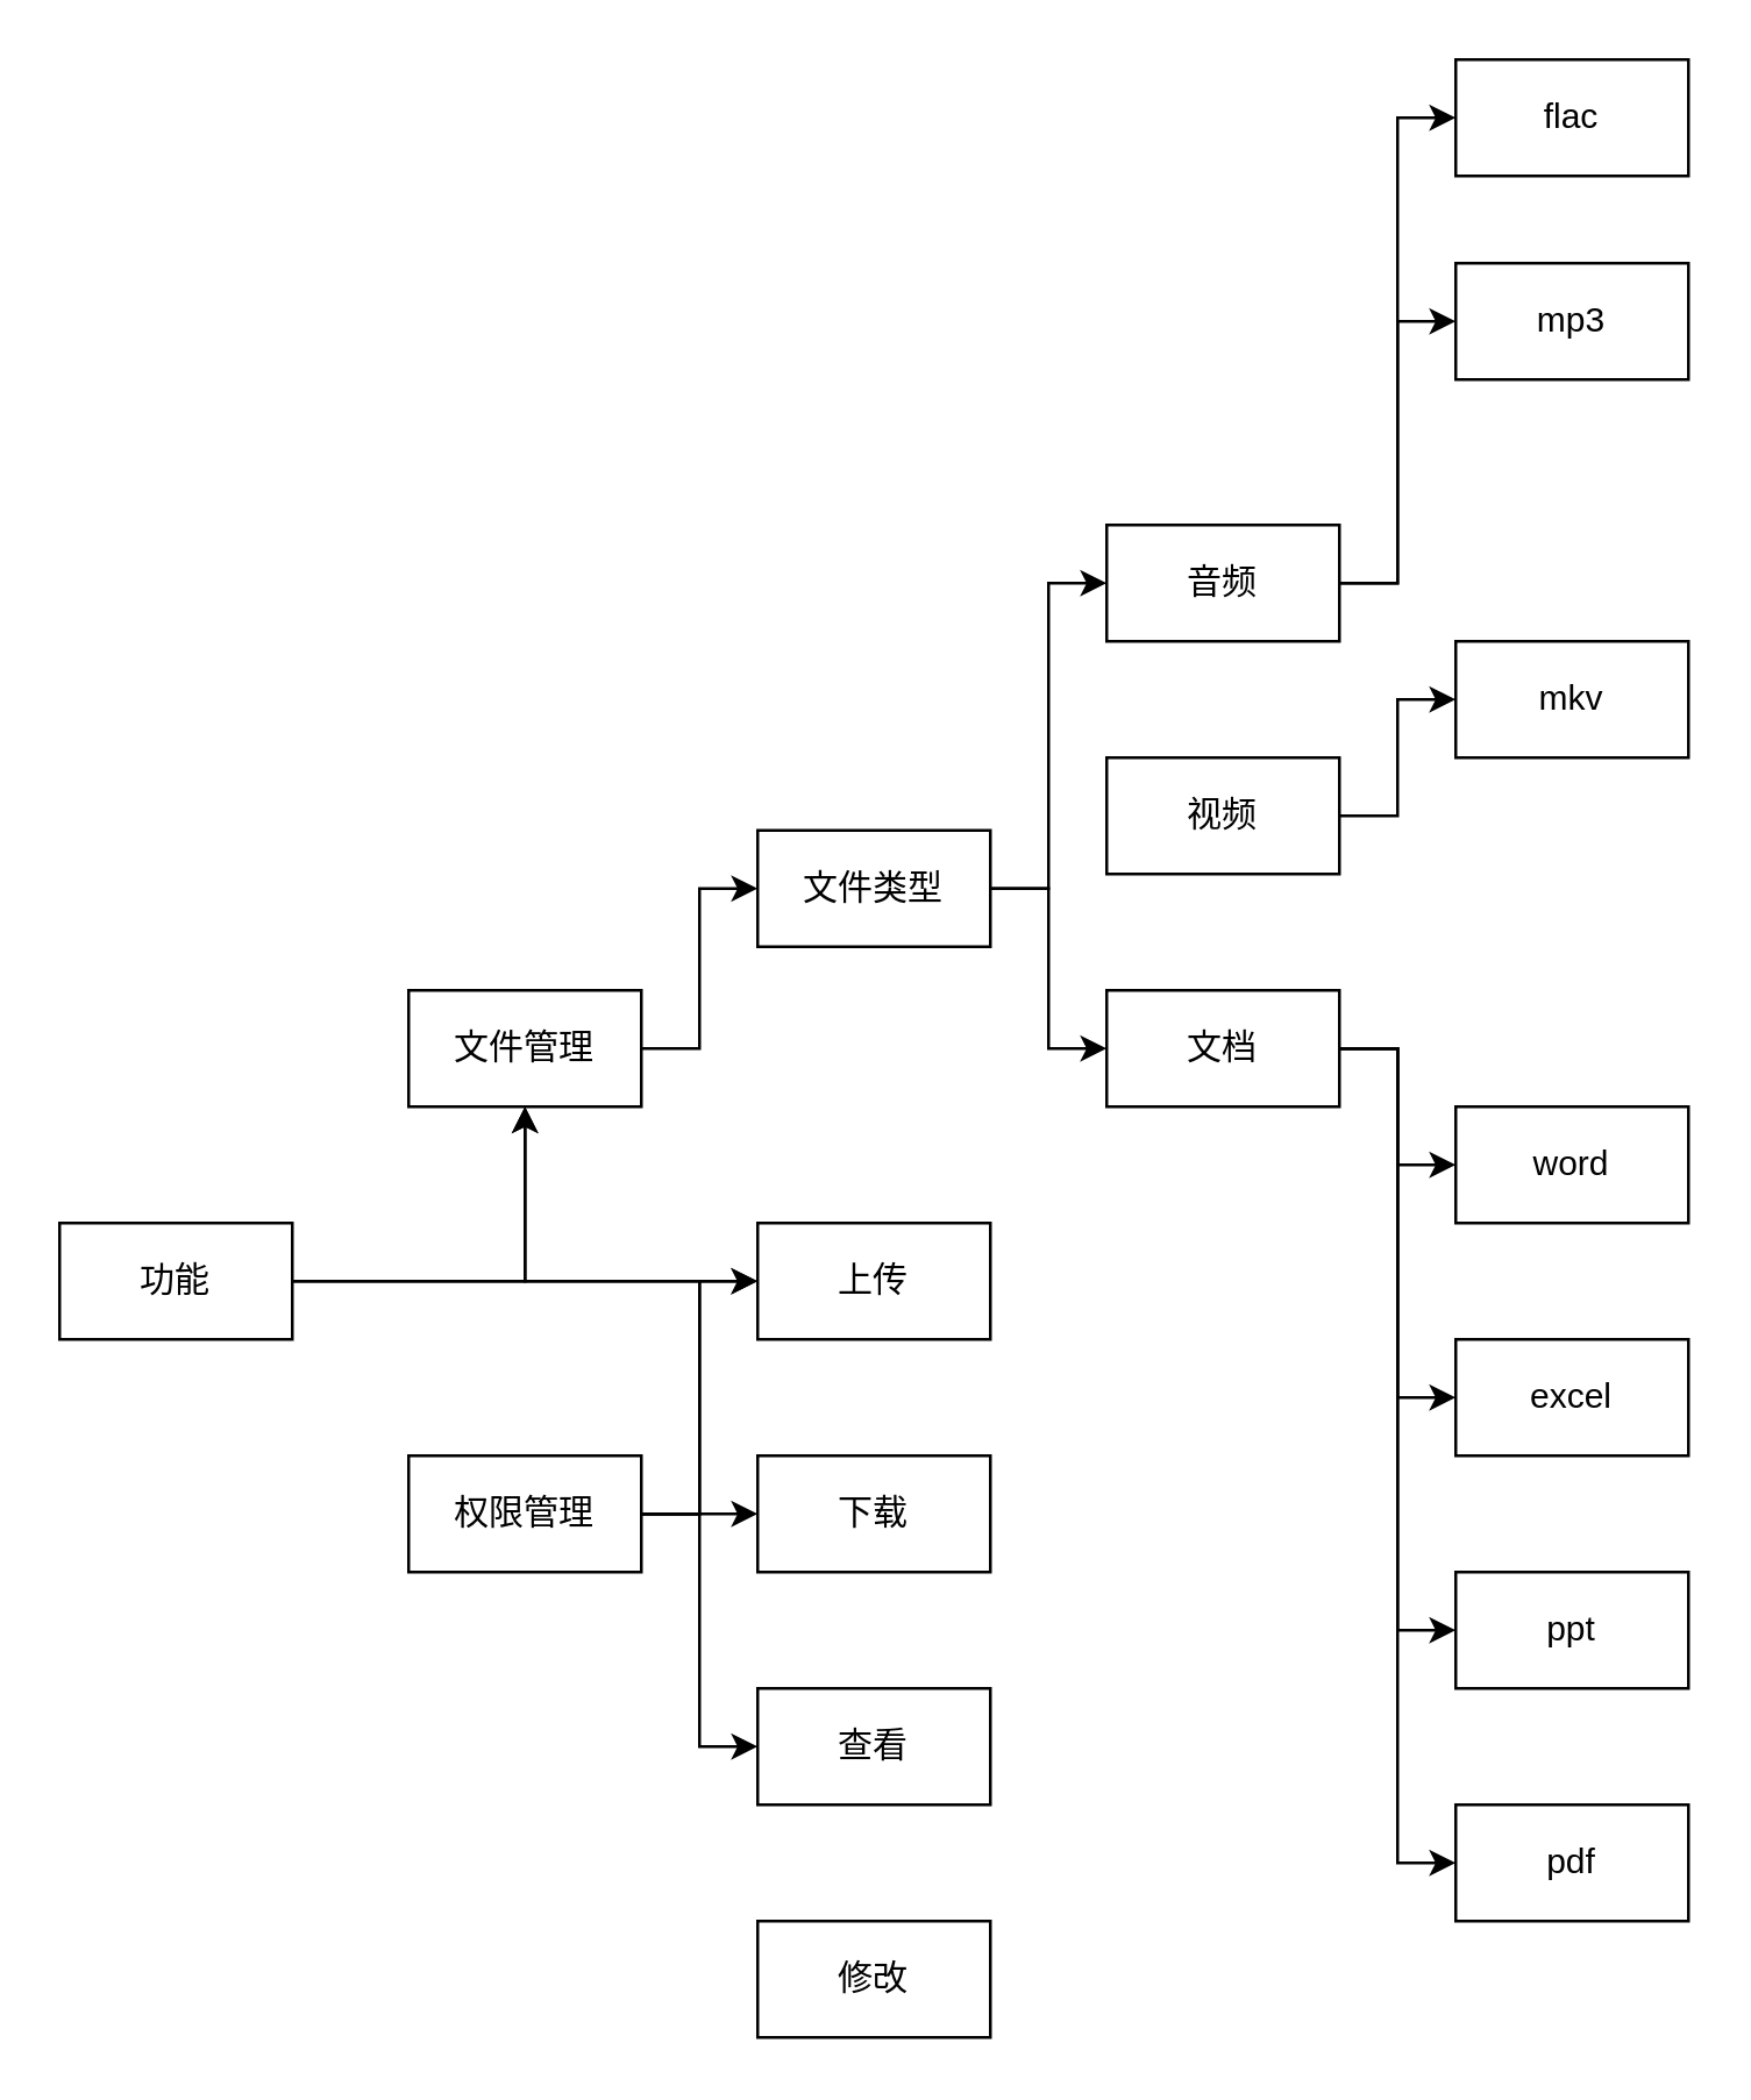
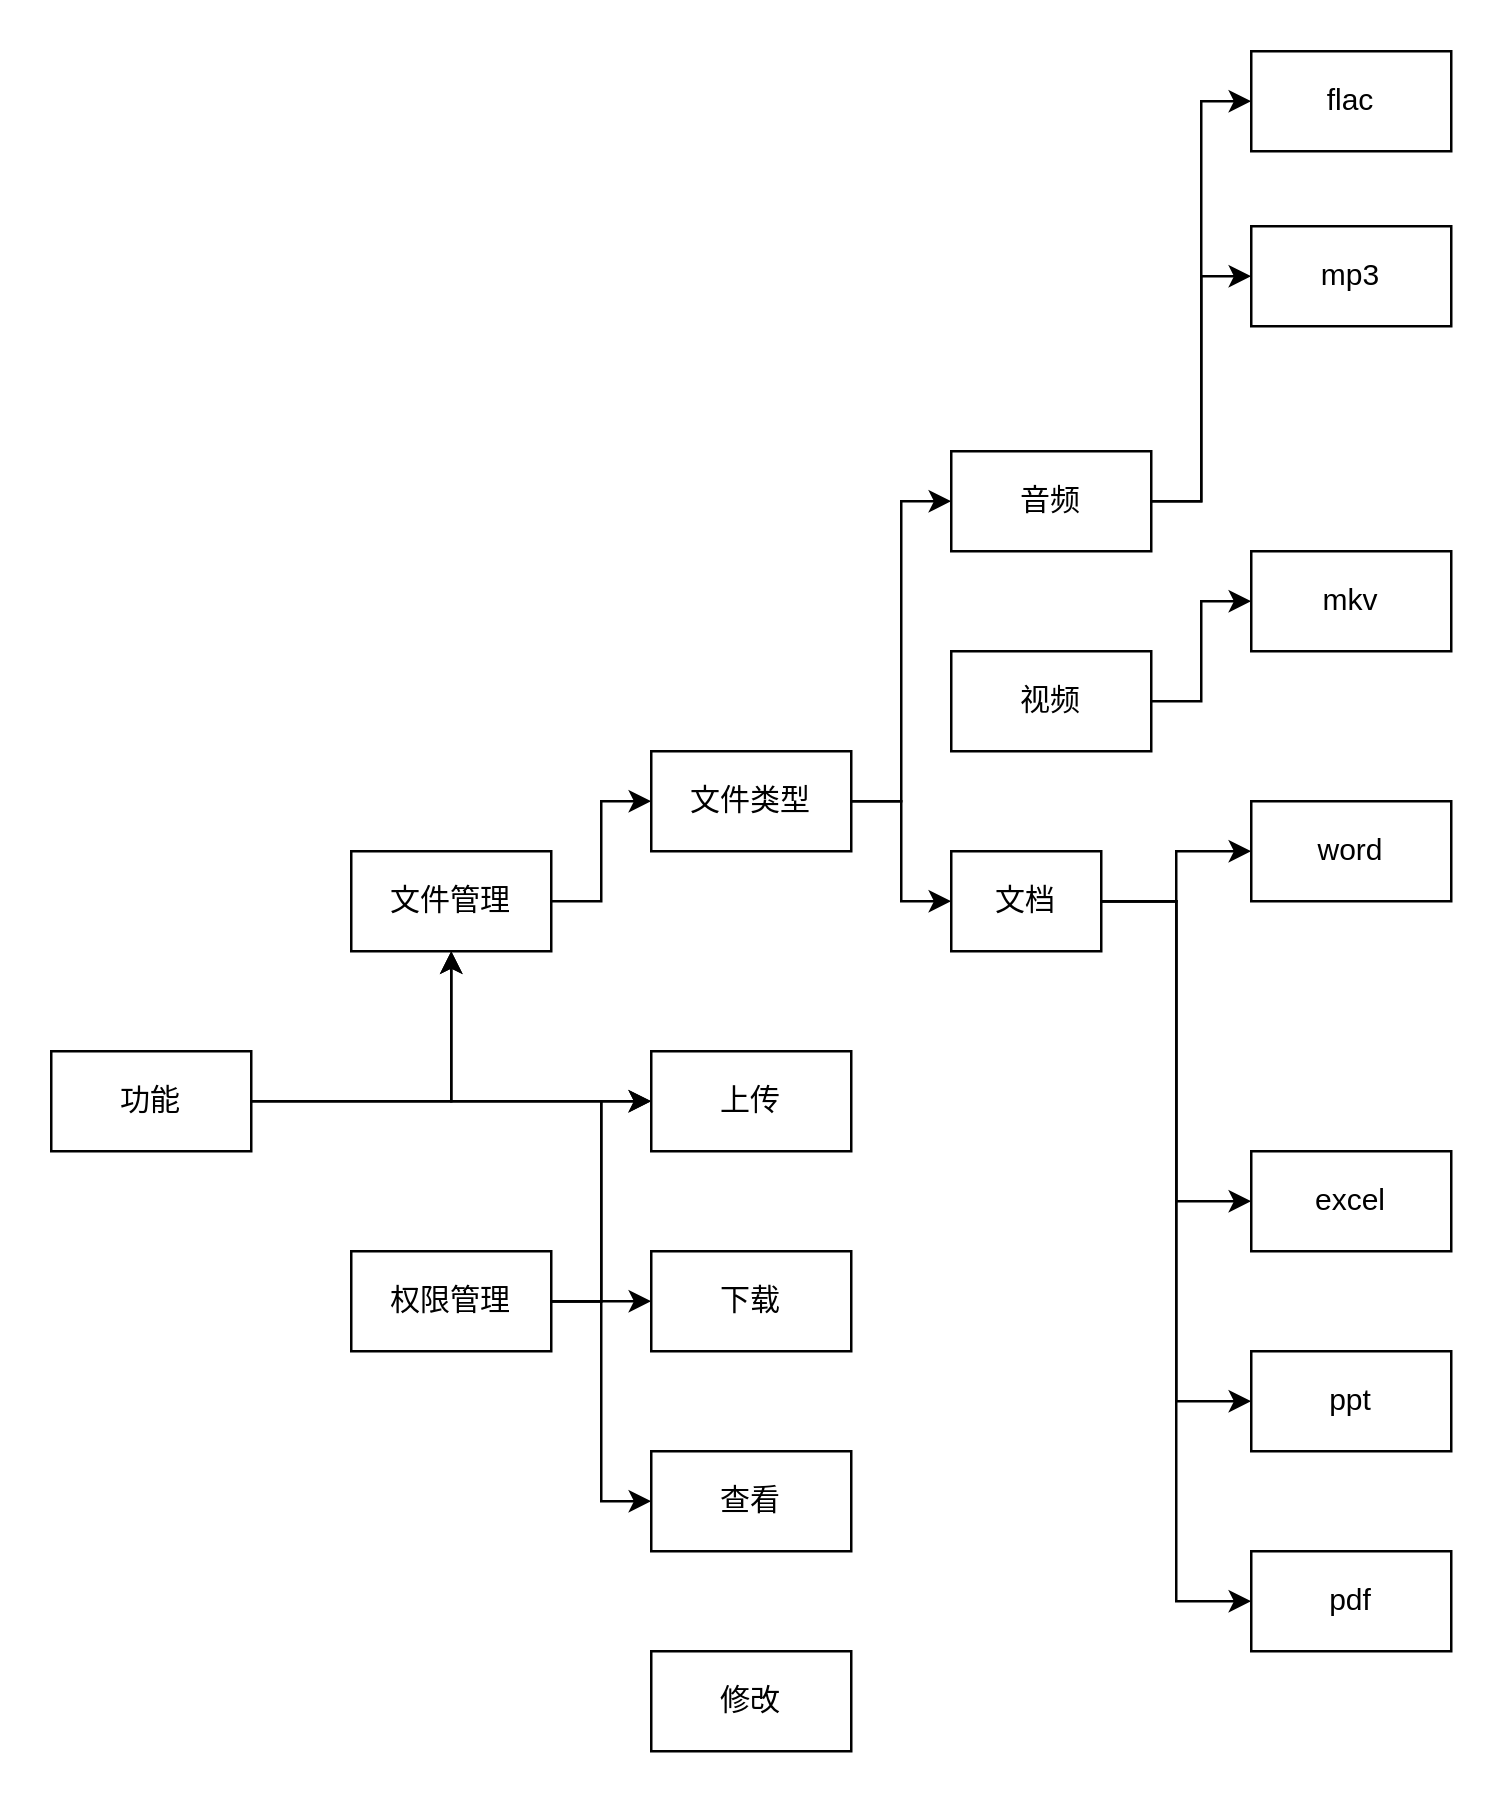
  <mxCell id="0" />
  <mxCell id="1" parent="0" />
  <mxCell id="2" style="edgeStyle=orthogonalEdgeStyle;rounded=0;orthogonalLoop=1;jettySize=auto;html=1;exitX=1;exitY=0.5;exitDx=0;exitDy=0;" edge="1" parent="1" source="4" target="6"><mxGeometry relative="1" as="geometry" /></mxCell>
  <mxCell id="3" style="edgeStyle=orthogonalEdgeStyle;rounded=0;orthogonalLoop=1;jettySize=auto;html=1;exitX=1;exitY=0.5;exitDx=0;exitDy=0;" edge="1" parent="1" source="4" target="15"><mxGeometry relative="1" as="geometry" /></mxCell>
  <mxCell id="4" value="功能" style="rounded=0;whiteSpace=wrap;html=1;" vertex="1" parent="1"><mxGeometry x="20" y="420" width="80" height="40" as="geometry" /></mxCell>
  <mxCell id="5" style="edgeStyle=orthogonalEdgeStyle;rounded=0;orthogonalLoop=1;jettySize=auto;html=1;exitX=1;exitY=0.5;exitDx=0;exitDy=0;entryX=0;entryY=0.5;entryDx=0;entryDy=0;" edge="1" parent="1" source="6" target="9"><mxGeometry relative="1" as="geometry" /></mxCell>
  <mxCell id="6" value="文件管理" style="rounded=0;whiteSpace=wrap;html=1;" vertex="1" parent="1"><mxGeometry x="140" y="340" width="80" height="40" as="geometry" /></mxCell>
  <mxCell id="7" style="edgeStyle=orthogonalEdgeStyle;rounded=0;orthogonalLoop=1;jettySize=auto;html=1;exitX=1;exitY=0.5;exitDx=0;exitDy=0;entryX=0;entryY=0.5;entryDx=0;entryDy=0;" edge="1" parent="1" source="9" target="21"><mxGeometry relative="1" as="geometry" /></mxCell>
  <mxCell id="8" style="edgeStyle=orthogonalEdgeStyle;rounded=0;orthogonalLoop=1;jettySize=auto;html=1;exitX=1;exitY=0.5;exitDx=0;exitDy=0;entryX=0;entryY=0.5;entryDx=0;entryDy=0;" edge="1" parent="1" source="9" target="28"><mxGeometry relative="1" as="geometry" /></mxCell>
- <mxCell id="9" value="文件类型" style="rounded=0;whiteSpace=wrap;html=1;" vertex="1" parent="1"><mxGeometry x="260" y="285" width="80" height="40" as="geometry" /></mxCell>
+ <mxCell id="9" value="文件类型" style="rounded=0;whiteSpace=wrap;html=1;" vertex="1" parent="1"><mxGeometry x="260" y="300" width="80" height="40" as="geometry" /></mxCell>
  <mxCell id="10" style="edgeStyle=orthogonalEdgeStyle;rounded=0;orthogonalLoop=1;jettySize=auto;html=1;exitX=1;exitY=0.5;exitDx=0;exitDy=0;entryX=0;entryY=0.5;entryDx=0;entryDy=0;" edge="1" parent="1" source="14" target="15"><mxGeometry relative="1" as="geometry" /></mxCell>
  <mxCell id="11" style="edgeStyle=orthogonalEdgeStyle;rounded=0;orthogonalLoop=1;jettySize=auto;html=1;exitX=1;exitY=0.5;exitDx=0;exitDy=0;entryX=0;entryY=0.5;entryDx=0;entryDy=0;" edge="1" parent="1" source="14" target="16"><mxGeometry relative="1" as="geometry" /></mxCell>
  <mxCell id="12" style="edgeStyle=orthogonalEdgeStyle;rounded=0;orthogonalLoop=1;jettySize=auto;html=1;exitX=1;exitY=0.5;exitDx=0;exitDy=0;entryX=0;entryY=0.5;entryDx=0;entryDy=0;" edge="1" parent="1" source="14" target="17"><mxGeometry relative="1" as="geometry" /></mxCell>
  <mxCell id="13" style="edgeStyle=orthogonalEdgeStyle;rounded=0;orthogonalLoop=1;jettySize=auto;html=1;exitX=1;exitY=0.5;exitDx=0;exitDy=0;" edge="1" parent="1" source="14" target="6"><mxGeometry relative="1" as="geometry" /></mxCell>
  <mxCell id="14" value="权限管理" style="rounded=0;whiteSpace=wrap;html=1;" vertex="1" parent="1"><mxGeometry x="140" y="500" width="80" height="40" as="geometry" /></mxCell>
  <mxCell id="15" value="上传" style="rounded=0;whiteSpace=wrap;html=1;" vertex="1" parent="1"><mxGeometry x="260" y="420" width="80" height="40" as="geometry" /></mxCell>
  <mxCell id="16" value="下载" style="rounded=0;whiteSpace=wrap;html=1;" vertex="1" parent="1"><mxGeometry x="260" y="500" width="80" height="40" as="geometry" /></mxCell>
  <mxCell id="17" value="查看" style="rounded=0;whiteSpace=wrap;html=1;" vertex="1" parent="1"><mxGeometry x="260" y="580" width="80" height="40" as="geometry" /></mxCell>
  <mxCell id="18" value="修改" style="rounded=0;whiteSpace=wrap;html=1;" vertex="1" parent="1"><mxGeometry x="260" y="660" width="80" height="40" as="geometry" /></mxCell>
  <mxCell id="19" style="edgeStyle=orthogonalEdgeStyle;rounded=0;orthogonalLoop=1;jettySize=auto;html=1;exitX=1;exitY=0.5;exitDx=0;exitDy=0;entryX=0;entryY=0.5;entryDx=0;entryDy=0;" edge="1" parent="1" source="21" target="29"><mxGeometry relative="1" as="geometry" /></mxCell>
  <mxCell id="20" style="edgeStyle=orthogonalEdgeStyle;rounded=0;orthogonalLoop=1;jettySize=auto;html=1;exitX=1;exitY=0.5;exitDx=0;exitDy=0;entryX=0;entryY=0.5;entryDx=0;entryDy=0;" edge="1" parent="1" source="21" target="30"><mxGeometry relative="1" as="geometry" /></mxCell>
  <mxCell id="21" value="音频" style="rounded=0;whiteSpace=wrap;html=1;" vertex="1" parent="1"><mxGeometry x="380" y="180" width="80" height="40" as="geometry" /></mxCell>
  <mxCell id="22" style="edgeStyle=orthogonalEdgeStyle;rounded=0;orthogonalLoop=1;jettySize=auto;html=1;exitX=1;exitY=0.5;exitDx=0;exitDy=0;" edge="1" parent="1" source="23" target="31"><mxGeometry relative="1" as="geometry" /></mxCell>
  <mxCell id="23" value="视频" style="rounded=0;whiteSpace=wrap;html=1;" vertex="1" parent="1"><mxGeometry x="380" y="260" width="80" height="40" as="geometry" /></mxCell>
  <mxCell id="24" style="edgeStyle=orthogonalEdgeStyle;rounded=0;orthogonalLoop=1;jettySize=auto;html=1;exitX=1;exitY=0.5;exitDx=0;exitDy=0;entryX=0;entryY=0.5;entryDx=0;entryDy=0;" edge="1" parent="1" source="28" target="32"><mxGeometry relative="1" as="geometry" /></mxCell>
  <mxCell id="25" style="edgeStyle=orthogonalEdgeStyle;rounded=0;orthogonalLoop=1;jettySize=auto;html=1;exitX=1;exitY=0.5;exitDx=0;exitDy=0;entryX=0;entryY=0.5;entryDx=0;entryDy=0;" edge="1" parent="1" source="28" target="33"><mxGeometry relative="1" as="geometry" /></mxCell>
  <mxCell id="26" style="edgeStyle=orthogonalEdgeStyle;rounded=0;orthogonalLoop=1;jettySize=auto;html=1;exitX=1;exitY=0.5;exitDx=0;exitDy=0;entryX=0;entryY=0.5;entryDx=0;entryDy=0;" edge="1" parent="1" source="28" target="34"><mxGeometry relative="1" as="geometry" /></mxCell>
  <mxCell id="27" style="edgeStyle=orthogonalEdgeStyle;rounded=0;orthogonalLoop=1;jettySize=auto;html=1;exitX=1;exitY=0.5;exitDx=0;exitDy=0;entryX=0;entryY=0.5;entryDx=0;entryDy=0;" edge="1" parent="1" source="28" target="35"><mxGeometry relative="1" as="geometry" /></mxCell>
- <mxCell id="28" value="文档" style="rounded=0;whiteSpace=wrap;html=1;" vertex="1" parent="1"><mxGeometry x="380" y="340" width="80" height="40" as="geometry" /></mxCell>
+ <mxCell id="28" value="文档" style="rounded=0;whiteSpace=wrap;html=1;" vertex="1" parent="1"><mxGeometry x="380" y="340" width="60" height="40" as="geometry" /></mxCell>
  <mxCell id="29" value="flac" style="rounded=0;whiteSpace=wrap;html=1;" vertex="1" parent="1"><mxGeometry x="500" y="20" width="80" height="40" as="geometry" /></mxCell>
  <mxCell id="30" value="mp3" style="rounded=0;whiteSpace=wrap;html=1;" vertex="1" parent="1"><mxGeometry x="500" y="90" width="80" height="40" as="geometry" /></mxCell>
  <mxCell id="31" value="mkv" style="rounded=0;whiteSpace=wrap;html=1;" vertex="1" parent="1"><mxGeometry x="500" width="80" height="40" as="geometry" y="220" /></mxCell>
- <mxCell id="32" value="word" style="rounded=0;whiteSpace=wrap;html=1;" vertex="1" parent="1"><mxGeometry x="500" y="380" width="80" height="40" as="geometry" /></mxCell>
+ <mxCell id="32" value="word" style="rounded=0;whiteSpace=wrap;html=1;" vertex="1" parent="1"><mxGeometry x="500" y="320" width="80" height="40" as="geometry" /></mxCell>
  <mxCell id="33" value="excel" style="rounded=0;whiteSpace=wrap;html=1;" vertex="1" parent="1"><mxGeometry x="500" y="460" width="80" height="40" as="geometry" /></mxCell>
  <mxCell id="34" value="ppt" style="rounded=0;whiteSpace=wrap;html=1;" vertex="1" parent="1"><mxGeometry x="500" y="540" width="80" height="40" as="geometry" /></mxCell>
  <mxCell id="35" value="pdf" style="rounded=0;whiteSpace=wrap;html=1;" vertex="1" parent="1"><mxGeometry x="500" y="620" width="80" height="40" as="geometry" /></mxCell>
